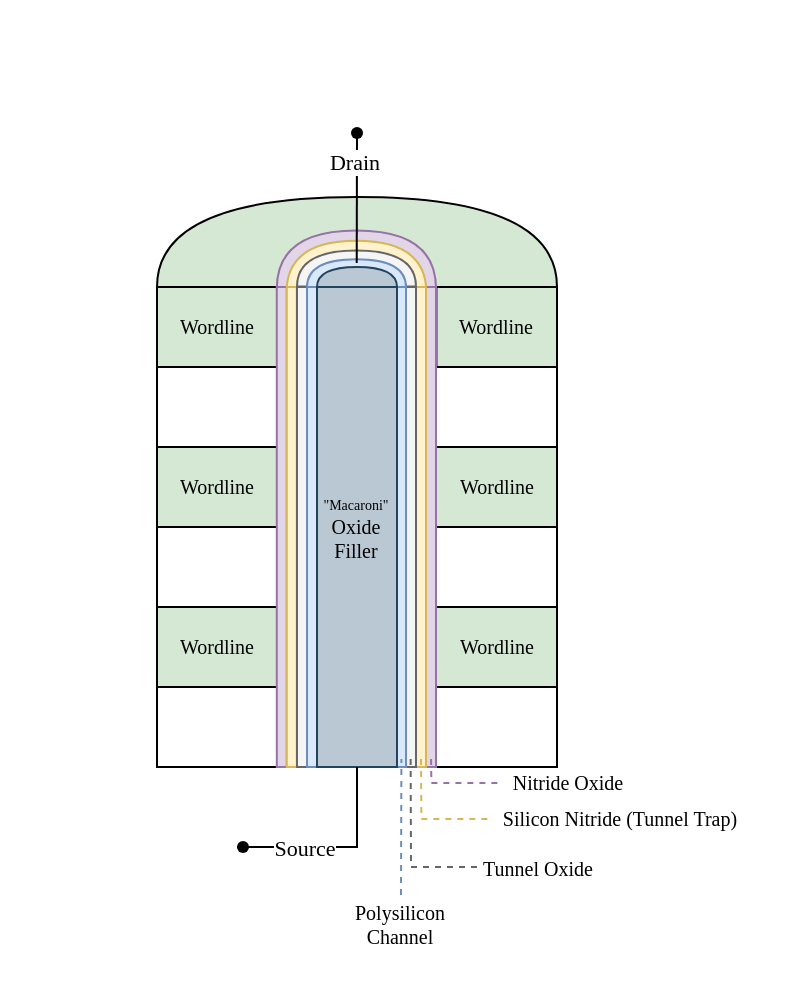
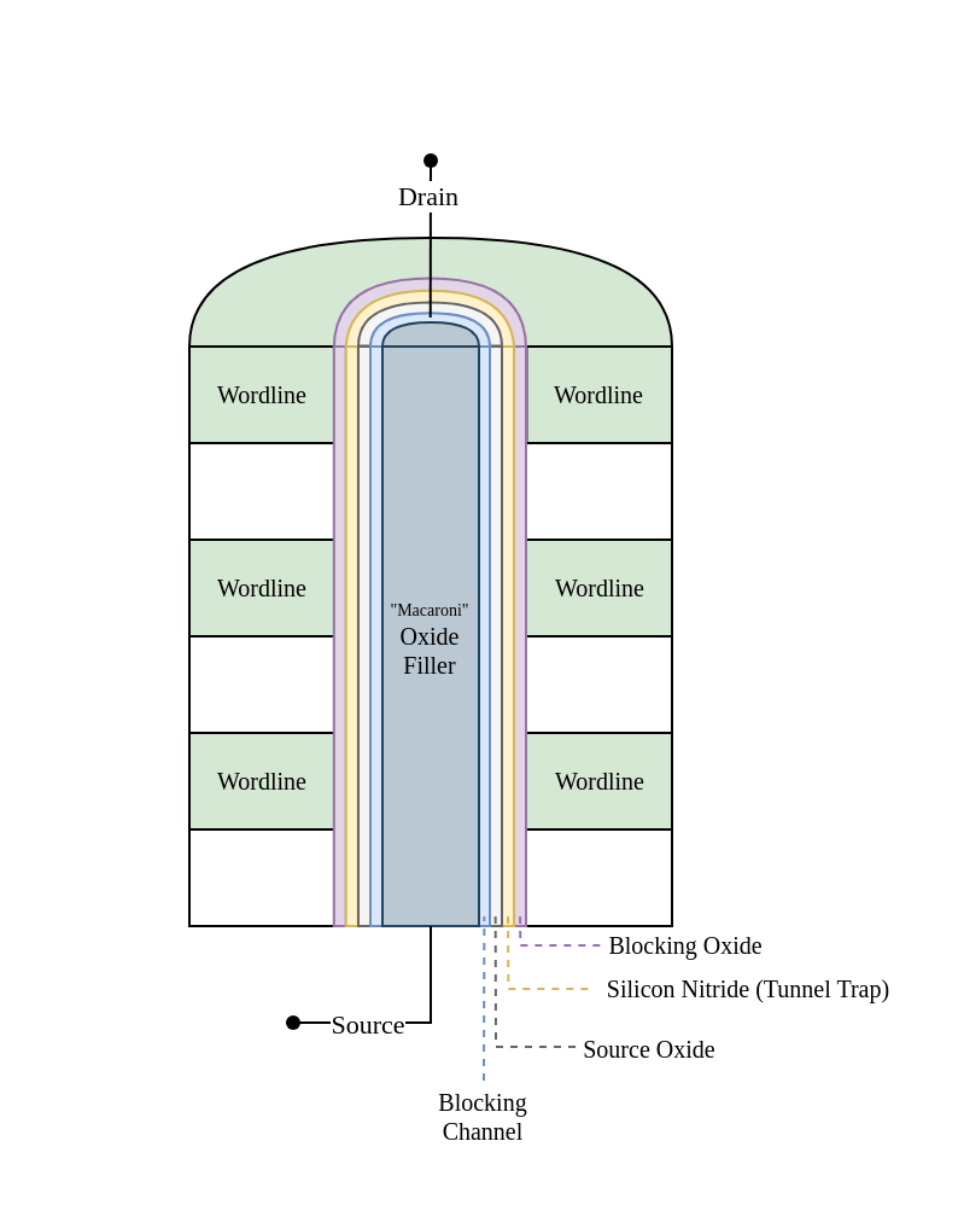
  <mxCell id="0" />
  <mxCell id="1" parent="0" />
  <mxCell id="2" value="" style="rounded=0;whiteSpace=wrap;html=1;rotation=90;" vertex="1" parent="1"><mxGeometry x="58" y="163" width="240" height="200" as="geometry" /></mxCell>
  <mxCell id="3" value="&lt;span style=&quot;font-size: 10px;&quot;&gt;Wordline&lt;/span&gt;" style="rounded=0;whiteSpace=wrap;html=1;fillColor=#d5e8d4;strokeColor=#000000;fontFamily=Pretendard;fontSource=https%3A%2F%2Fcdn.jsdelivr.net%2Fgh%2FProject-Noonnu%2Fnoonfonts_2107%401.1%2FPretendard-Regular.woff;" vertex="1" parent="1"><mxGeometry x="217.7" y="143" width="60.3" height="40" as="geometry" /></mxCell>
  <mxCell id="4" value="&lt;font style=&quot;font-size: 10px;&quot; data-font-src=&quot;https://cdn.jsdelivr.net/gh/Project-Noonnu/noonfonts_2107@1.1/Pretendard-Regular.woff&quot; face=&quot;Pretendard&quot;&gt;Wordline&lt;/font&gt;" style="rounded=0;whiteSpace=wrap;html=1;fillColor=#d5e8d4;strokeColor=#000000;" vertex="1" parent="1"><mxGeometry x="78.001" y="143" width="60.5" height="40" as="geometry" /></mxCell>
  <mxCell id="5" value="" style="shape=or;whiteSpace=wrap;html=1;rotation=-90;fillColor=#d5e8d4;strokeColor=#000000;" vertex="1" parent="1"><mxGeometry x="155.5" y="20.5" width="45" height="200" as="geometry" /></mxCell>
  <mxCell id="6" value="" style="shape=or;whiteSpace=wrap;html=1;rotation=270;fillColor=#e1d5e7;strokeColor=#9673a6;" vertex="1" parent="1"><mxGeometry x="163.2" y="89.47" width="29" height="79.6" as="geometry" /></mxCell>
  <mxCell id="7" value="" style="shape=or;whiteSpace=wrap;html=1;rotation=270;fillColor=#fff2cc;strokeColor=#d6b656;" vertex="1" parent="1"><mxGeometry x="164.8" y="97.87" width="25.8" height="69.9" as="geometry" /></mxCell>
  <mxCell id="8" value="" style="shape=or;whiteSpace=wrap;html=1;rotation=270;fillColor=#f5f5f5;strokeColor=#666666;fontColor=#333333;" vertex="1" parent="1"><mxGeometry x="168.75" y="104.03" width="18" height="59.5" as="geometry" /></mxCell>
  <mxCell id="9" value="." style="shape=or;whiteSpace=wrap;html=1;rotation=270;fillColor=#dae8fc;strokeColor=#6c8ebf;" vertex="1" parent="1"><mxGeometry x="170.74" y="111.3" width="14" height="49.55" as="geometry" /></mxCell>
  <mxCell id="10" value="" style="shape=or;whiteSpace=wrap;html=1;rotation=-90;fillColor=#bac8d3;strokeColor=#23445d;" vertex="1" parent="1"><mxGeometry x="173" y="118" width="10" height="40" as="geometry" /></mxCell>
  <mxCell id="11" value="&lt;span style=&quot;font-family: Pretendard; font-size: 10px;&quot;&gt;Wordline&lt;/span&gt;" style="rounded=0;whiteSpace=wrap;html=1;fillColor=#d5e8d4;strokeColor=#000000;" vertex="1" parent="1"><mxGeometry x="78" y="303" width="60.5" height="40" as="geometry" /></mxCell>
  <mxCell id="12" value="&lt;span style=&quot;font-family: Pretendard; font-size: 10px;&quot;&gt;Wordline&lt;/span&gt;" style="rounded=0;whiteSpace=wrap;html=1;fillColor=#d5e8d4;strokeColor=#000000;" vertex="1" parent="1"><mxGeometry x="78" y="223" width="60.5" height="40" as="geometry" /></mxCell>
  <mxCell id="13" value="" style="rounded=0;whiteSpace=wrap;html=1;rotation=90;fillColor=#e1d5e7;strokeColor=#9673a6;align=center;horizontal=0;fontSize=10;fontFamily=Pretendard;fontSource=https%3A%2F%2Fcdn.jsdelivr.net%2Fgh%2FProject-Noonnu%2Fnoonfonts_2107%401.1%2FPretendard-Regular.woff;" vertex="1" parent="1"><mxGeometry x="20.4" y="260.5" width="240" height="5" as="geometry" /></mxCell>
  <mxCell id="14" value="" style="rounded=0;whiteSpace=wrap;html=1;rotation=90;fillColor=#fff2cc;strokeColor=#d6b656;align=center;horizontal=0;fontSize=10;fontFamily=Pretendard;fontSource=https%3A%2F%2Fcdn.jsdelivr.net%2Fgh%2FProject-Noonnu%2Fnoonfonts_2107%401.1%2FPretendard-Regular.woff;" vertex="1" parent="1"><mxGeometry x="25.4" y="260.5" width="240" height="5" as="geometry" /></mxCell>
  <mxCell id="15" value="" style="rounded=0;whiteSpace=wrap;html=1;rotation=90;fillColor=#f5f5f5;strokeColor=#666666;align=center;horizontal=0;fontSize=10;fontFamily=Pretendard;fontSource=https%3A%2F%2Fcdn.jsdelivr.net%2Fgh%2FProject-Noonnu%2Fnoonfonts_2107%401.1%2FPretendard-Regular.woff;fontColor=#333333;" vertex="1" parent="1"><mxGeometry x="30.5" y="260.5" width="240" height="5" as="geometry" /></mxCell>
  <mxCell id="16" value="" style="rounded=0;whiteSpace=wrap;html=1;rotation=90;fillColor=#dae8fc;strokeColor=#6c8ebf;align=center;horizontal=0;fontSize=10;fontFamily=Pretendard;fontSource=https%3A%2F%2Fcdn.jsdelivr.net%2Fgh%2FProject-Noonnu%2Fnoonfonts_2107%401.1%2FPretendard-Regular.woff;" vertex="1" parent="1"><mxGeometry x="35.5" y="260.5" width="240" height="5" as="geometry" /></mxCell>
  <mxCell id="17" value="&lt;span style=&quot;font-size: 10px;&quot;&gt;Wordline&lt;/span&gt;" style="rounded=0;whiteSpace=wrap;html=1;fillColor=#d5e8d4;strokeColor=#000000;fontFamily=Pretendard;fontSource=https%3A%2F%2Fcdn.jsdelivr.net%2Fgh%2FProject-Noonnu%2Fnoonfonts_2107%401.1%2FPretendard-Regular.woff;" vertex="1" parent="1"><mxGeometry x="217.5" y="223" width="60.5" height="40" as="geometry" /></mxCell>
  <mxCell id="18" value="&lt;span style=&quot;font-family: Pretendard; font-size: 10px;&quot;&gt;Wordline&lt;/span&gt;" style="rounded=0;whiteSpace=wrap;html=1;fillColor=#d5e8d4;strokeColor=#000000;movable=1;resizable=1;rotatable=1;deletable=1;editable=1;locked=0;connectable=1;" vertex="1" parent="1"><mxGeometry x="217.5" y="303" width="60.5" height="40" as="geometry" /></mxCell>
  <mxCell id="19" value="" style="rounded=0;whiteSpace=wrap;html=1;rotation=90;fillColor=#e1d5e7;strokeColor=#9673a6;align=center;horizontal=0;fontSize=10;fontFamily=Pretendard;fontSource=https%3A%2F%2Fcdn.jsdelivr.net%2Fgh%2FProject-Noonnu%2Fnoonfonts_2107%401.1%2FPretendard-Regular.woff;" vertex="1" parent="1"><mxGeometry x="95" y="260.5" width="240" height="5" as="geometry" /></mxCell>
  <mxCell id="20" value="" style="rounded=0;whiteSpace=wrap;html=1;rotation=90;fillColor=#fff2cc;strokeColor=#d6b656;align=center;horizontal=0;fontSize=10;fontFamily=Pretendard;fontSource=https%3A%2F%2Fcdn.jsdelivr.net%2Fgh%2FProject-Noonnu%2Fnoonfonts_2107%401.1%2FPretendard-Regular.woff;" vertex="1" parent="1"><mxGeometry x="90" y="260.5" width="240" height="5" as="geometry" /></mxCell>
  <mxCell id="21" value="" style="rounded=0;whiteSpace=wrap;html=1;rotation=90;fillColor=#f5f5f5;strokeColor=#666666;align=center;horizontal=0;fontSize=10;fontFamily=Pretendard;fontSource=https%3A%2F%2Fcdn.jsdelivr.net%2Fgh%2FProject-Noonnu%2Fnoonfonts_2107%401.1%2FPretendard-Regular.woff;fontColor=#333333;" vertex="1" parent="1"><mxGeometry x="85" y="260.5" width="240" height="5" as="geometry" /></mxCell>
  <mxCell id="22" value="" style="rounded=0;whiteSpace=wrap;html=1;rotation=90;fillColor=#dae8fc;strokeColor=#6c8ebf;align=center;horizontal=0;fontSize=10;fontFamily=Pretendard;fontSource=https%3A%2F%2Fcdn.jsdelivr.net%2Fgh%2FProject-Noonnu%2Fnoonfonts_2107%401.1%2FPretendard-Regular.woff;" vertex="1" parent="1"><mxGeometry x="80" y="260.5" width="240" height="5" as="geometry" /></mxCell>
  <mxCell id="23" value="&lt;font style=&quot;font-size: 7px;&quot;&gt;&quot;Maca&lt;/font&gt;&lt;span style=&quot;background-color: transparent; color: light-dark(rgb(0, 0, 0), rgb(255, 255, 255));&quot;&gt;&lt;font style=&quot;font-size: 7px;&quot;&gt;roni&quot;&lt;/font&gt; Oxide Filler&lt;/span&gt;" style="rounded=0;whiteSpace=wrap;html=1;rotation=90;fillColor=#bac8d3;strokeColor=#23445d;align=center;horizontal=0;fontSize=10;fontFamily=Pretendard;fontSource=https%3A%2F%2Fcdn.jsdelivr.net%2Fgh%2FProject-Noonnu%2Fnoonfonts_2107%401.1%2FPretendard-Regular.woff;" vertex="1" parent="1"><mxGeometry x="58" y="243" width="240" height="40" as="geometry" /></mxCell>
  <mxCell id="24" value="" style="endArrow=none;dashed=1;html=1;rounded=0;entryX=1;entryY=0.75;entryDx=0;entryDy=0;exitX=0.5;exitY=0;exitDx=0;exitDy=0;fillColor=#dae8fc;strokeColor=#6c8ebf;" edge="1" parent="1" source="25"><mxGeometry width="50" height="50" relative="1" as="geometry"><mxPoint x="200.2" y="436" as="sourcePoint" /><mxPoint x="200.2" y="379" as="targetPoint" /></mxGeometry></mxCell>
- <mxCell id="25" value="&lt;font&gt;Polysilicon&lt;/font&gt;&lt;div&gt;&lt;font&gt;Channel&lt;/font&gt;&lt;/div&gt;" style="text;html=1;align=center;verticalAlign=middle;whiteSpace=wrap;rounded=0;fontSize=10;fontFamily=Pretendard;fontSource=https%3A%2F%2Fcdn.jsdelivr.net%2Fgh%2FProject-Noonnu%2Fnoonfonts_2107%401.1%2FPretendard-Regular.woff;" vertex="1" parent="1"><mxGeometry x="170" y="447" width="60" height="30" as="geometry" /></mxCell>
+ <mxCell id="25" value="&lt;font&gt;Blocking&lt;/font&gt;&lt;div&gt;&lt;font&gt;Channel&lt;/font&gt;&lt;/div&gt;" style="text;html=1;align=center;verticalAlign=middle;whiteSpace=wrap;rounded=0;fontSize=10;fontFamily=Pretendard;fontSource=https%3A%2F%2Fcdn.jsdelivr.net%2Fgh%2FProject-Noonnu%2Fnoonfonts_2107%401.1%2FPretendard-Regular.woff;" vertex="1" parent="1"><mxGeometry x="170" y="447" width="60" height="30" as="geometry" /></mxCell>
  <mxCell id="26" value="" style="endArrow=none;dashed=1;html=1;rounded=0;entryX=0.972;entryY=0.536;entryDx=0;entryDy=0;fillColor=#f5f5f5;strokeColor=#666666;entryPerimeter=0;" edge="1" parent="1"><mxGeometry width="50" height="50" relative="1" as="geometry"><mxPoint x="238" y="433" as="sourcePoint" /><mxPoint x="204.82" y="378.99" as="targetPoint" /><Array as="points"><mxPoint x="205" y="433" /></Array></mxGeometry></mxCell>
- <mxCell id="27" value="&lt;font&gt;Tunnel&amp;nbsp;&lt;/font&gt;&lt;span style=&quot;background-color: transparent; color: light-dark(rgb(0, 0, 0), rgb(255, 255, 255));&quot;&gt;Oxide&lt;/span&gt;" style="text;html=1;align=center;verticalAlign=middle;whiteSpace=wrap;rounded=0;fontSize=10;fontFamily=Pretendard;fontSource=https%3A%2F%2Fcdn.jsdelivr.net%2Fgh%2FProject-Noonnu%2Fnoonfonts_2107%401.1%2FPretendard-Regular.woff;" vertex="1" parent="1"><mxGeometry x="239" y="426" width="60" height="15" as="geometry" /></mxCell>
+ <mxCell id="27" value="&lt;font&gt;Source&amp;nbsp;&lt;/font&gt;&lt;span style=&quot;background-color: transparent; color: light-dark(rgb(0, 0, 0), rgb(255, 255, 255));&quot;&gt;Oxide&lt;/span&gt;" style="text;html=1;align=center;verticalAlign=middle;whiteSpace=wrap;rounded=0;fontSize=10;fontFamily=Pretendard;fontSource=https%3A%2F%2Fcdn.jsdelivr.net%2Fgh%2FProject-Noonnu%2Fnoonfonts_2107%401.1%2FPretendard-Regular.woff;" vertex="1" parent="1"><mxGeometry x="239" y="426" width="60" height="15" as="geometry" /></mxCell>
  <mxCell id="28" value="" style="endArrow=none;dashed=1;html=1;rounded=0;entryX=0.972;entryY=0.536;entryDx=0;entryDy=0;fillColor=#fff2cc;strokeColor=#d6b656;entryPerimeter=0;" edge="1" parent="1"><mxGeometry width="50" height="50" relative="1" as="geometry"><mxPoint x="243.18" y="409.01" as="sourcePoint" /><mxPoint x="210" y="375.99" as="targetPoint" /><Array as="points"><mxPoint x="210.18" y="409.01" /></Array></mxGeometry></mxCell>
  <mxCell id="29" value="&lt;font&gt;Silicon Nitride (Tunnel Trap)&lt;/font&gt;" style="text;html=1;align=center;verticalAlign=middle;whiteSpace=wrap;rounded=0;fontSize=10;fontFamily=Pretendard;fontSource=https%3A%2F%2Fcdn.jsdelivr.net%2Fgh%2FProject-Noonnu%2Fnoonfonts_2107%401.1%2FPretendard-Regular.woff;" vertex="1" parent="1"><mxGeometry x="245" y="401" width="130" height="15" as="geometry" /></mxCell>
  <mxCell id="30" value="" style="endArrow=none;dashed=1;html=1;rounded=0;fillColor=#e1d5e7;strokeColor=#9673a6;" edge="1" parent="1"><mxGeometry width="50" height="50" relative="1" as="geometry"><mxPoint x="248.18" y="391" as="sourcePoint" /><mxPoint x="215" y="375.99" as="targetPoint" /><Array as="points"><mxPoint x="215.18" y="391" /></Array></mxGeometry></mxCell>
- <mxCell id="31" value="&lt;font&gt;Nitride Oxide&lt;/font&gt;" style="text;html=1;align=center;verticalAlign=middle;whiteSpace=wrap;rounded=0;fontSize=10;fontFamily=Pretendard;fontSource=https%3A%2F%2Fcdn.jsdelivr.net%2Fgh%2FProject-Noonnu%2Fnoonfonts_2107%401.1%2FPretendard-Regular.woff;" vertex="1" parent="1"><mxGeometry x="249" y="383" width="70" height="15" as="geometry" /></mxCell>
+ <mxCell id="31" value="&lt;font&gt;Blocking Oxide&lt;/font&gt;" style="text;html=1;align=center;verticalAlign=middle;whiteSpace=wrap;rounded=0;fontSize=10;fontFamily=Pretendard;fontSource=https%3A%2F%2Fcdn.jsdelivr.net%2Fgh%2FProject-Noonnu%2Fnoonfonts_2107%401.1%2FPretendard-Regular.woff;" vertex="1" parent="1"><mxGeometry x="249" y="383" width="70" height="15" as="geometry" /></mxCell>
  <mxCell id="32" value="" style="endArrow=none;html=1;rounded=0;strokeWidth=1;" edge="1" parent="1" target="34"><mxGeometry width="50" height="50" relative="1" as="geometry"><mxPoint x="177.86" y="131" as="sourcePoint" /><mxPoint x="177.86" y="61" as="targetPoint" /></mxGeometry></mxCell>
  <mxCell id="33" value="Drain" style="edgeLabel;html=1;align=center;verticalAlign=middle;resizable=0;points=[];fontFamily=Pretendard;fontSource=https%3A%2F%2Fcdn.jsdelivr.net%2Fgh%2FProject-Noonnu%2Fnoonfonts_2107%401.1%2FPretendard-Regular.woff;" vertex="1" connectable="0" parent="32"><mxGeometry x="0.536" y="1" relative="1" as="geometry"><mxPoint as="offset" /></mxGeometry></mxCell>
  <mxCell id="34" value="" style="shape=waypoint;sketch=0;fillStyle=solid;size=6;pointerEvents=1;points=[];fillColor=none;resizable=0;rotatable=0;perimeter=centerPerimeter;snapToPoint=1;" vertex="1" parent="1"><mxGeometry x="168" y="56" width="20" height="20" as="geometry" /></mxCell>
  <mxCell id="35" value="" style="endArrow=none;html=1;rounded=0;entryX=1;entryY=0.5;entryDx=0;entryDy=0;" edge="1" parent="1" target="23"><mxGeometry width="50" height="50" relative="1" as="geometry"><mxPoint x="118" y="423" as="sourcePoint" /><mxPoint x="174.12" y="386.24" as="targetPoint" /><Array as="points"><mxPoint x="178" y="423" /></Array></mxGeometry></mxCell>
  <mxCell id="36" value="Source" style="edgeLabel;html=1;align=center;verticalAlign=middle;resizable=0;points=[];fontFamily=Pretendard;fontSource=https%3A%2F%2Fcdn.jsdelivr.net%2Fgh%2FProject-Noonnu%2Fnoonfonts_2107%401.1%2FPretendard-Regular.woff;" vertex="1" connectable="0" parent="35"><mxGeometry x="-0.342" relative="1" as="geometry"><mxPoint as="offset" /></mxGeometry></mxCell>
  <mxCell id="37" value="" style="shape=waypoint;sketch=0;fillStyle=solid;size=6;pointerEvents=1;points=[];fillColor=none;resizable=0;rotatable=0;perimeter=centerPerimeter;snapToPoint=1;" vertex="1" parent="1"><mxGeometry x="111" y="413" width="20" height="20" as="geometry" /></mxCell>
